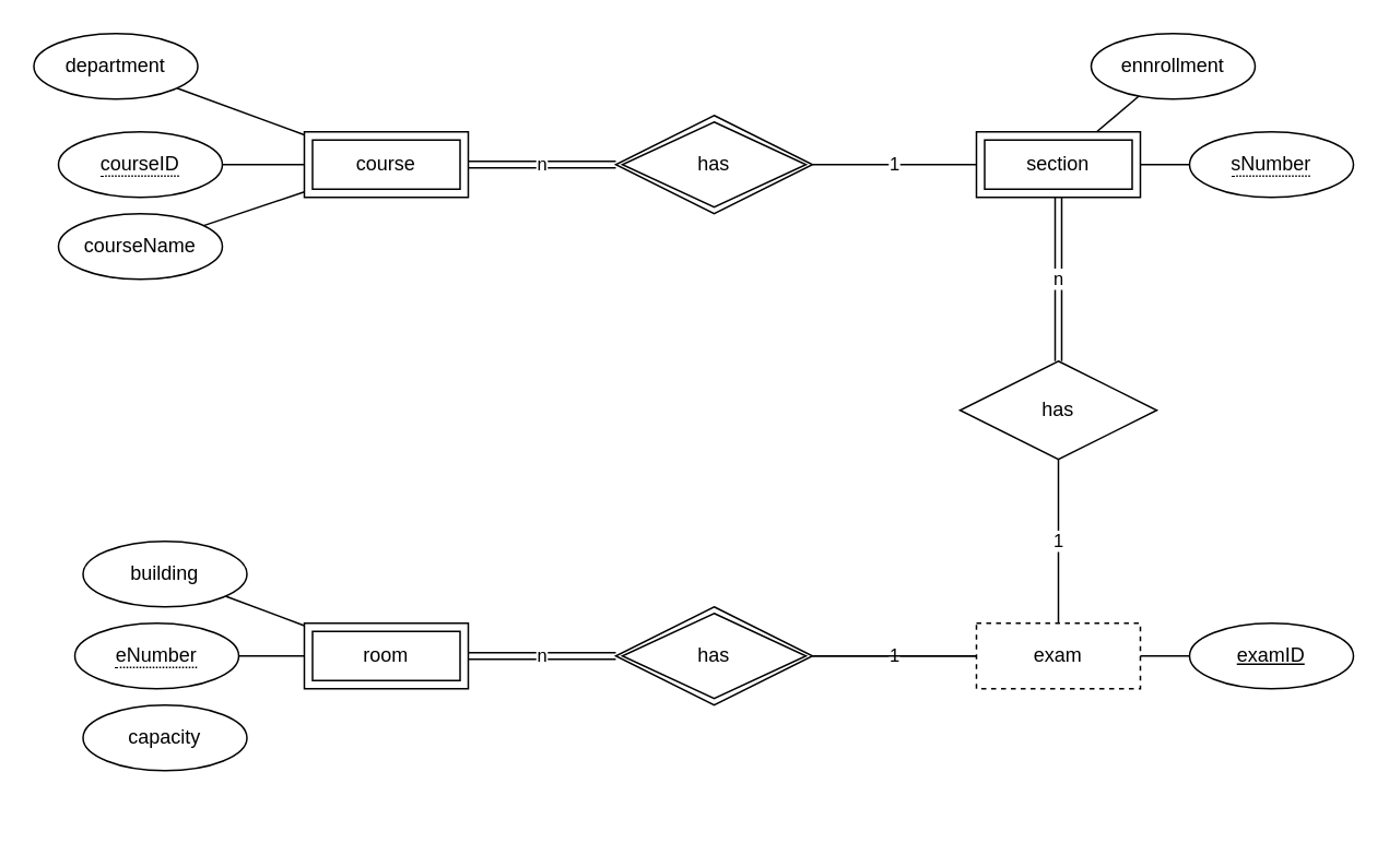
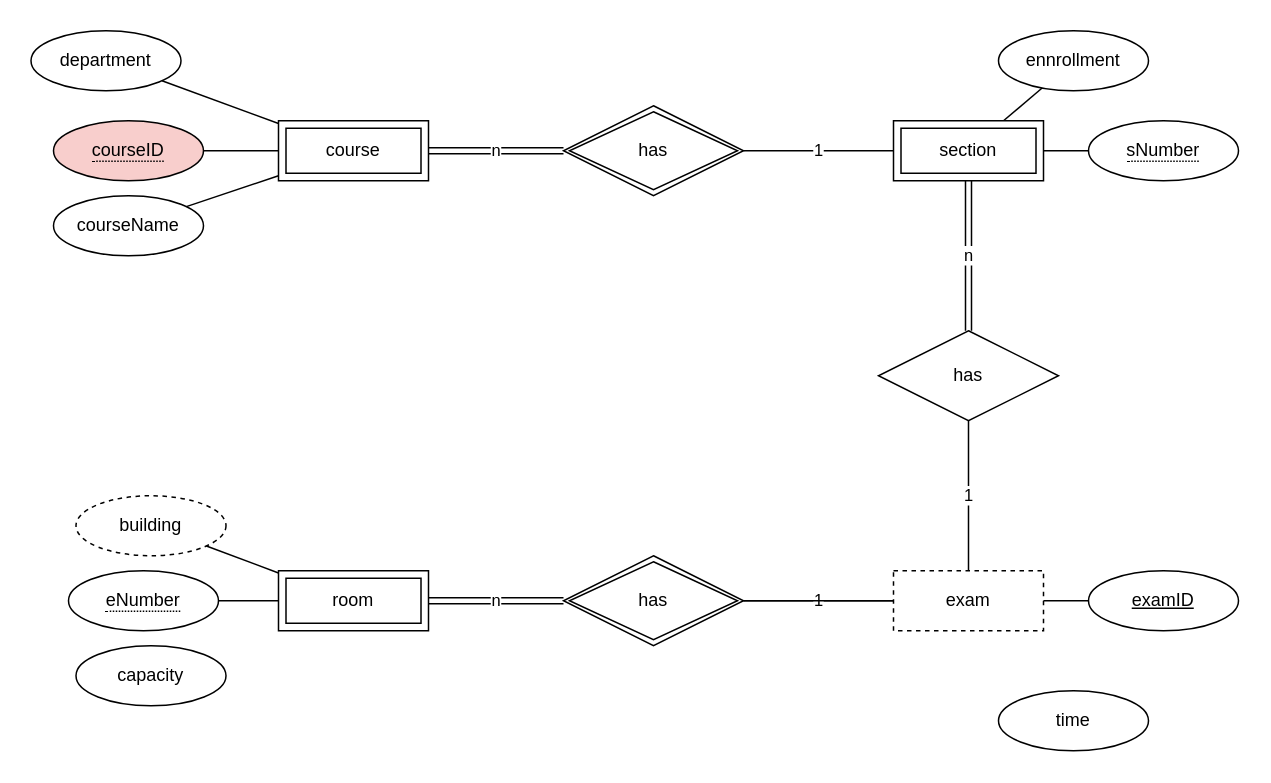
  <mxCell id="0" />
  <mxCell id="1" parent="0" />
  <mxCell id="2" style="rounded=0;orthogonalLoop=1;jettySize=auto;html=1;startArrow=none;startFill=0;endArrow=none;endFill=0;" parent="1" source="24" target="22" edge="1"><mxGeometry relative="1" as="geometry"><mxPoint x="125" y="100" as="sourcePoint" /><mxPoint x="185" y="100" as="targetPoint" /></mxGeometry></mxCell>
  <mxCell id="3" style="edgeStyle=none;rounded=0;orthogonalLoop=1;jettySize=auto;html=1;startArrow=none;startFill=0;endArrow=none;endFill=0;" parent="1" source="4" target="22" edge="1"><mxGeometry relative="1" as="geometry"><mxPoint x="185" y="116.667" as="targetPoint" /></mxGeometry></mxCell>
  <mxCell id="4" value="courseName" style="ellipse;whiteSpace=wrap;html=1;align=center;" parent="1" vertex="1"><mxGeometry x="35" y="130" width="100" height="40" as="geometry" /></mxCell>
  <mxCell id="5" style="edgeStyle=none;rounded=0;orthogonalLoop=1;jettySize=auto;html=1;startArrow=none;startFill=0;endArrow=none;endFill=0;" parent="1" source="6" target="22" edge="1"><mxGeometry relative="1" as="geometry"><mxPoint x="185" y="83.333" as="targetPoint" /></mxGeometry></mxCell>
  <mxCell id="6" value="department" style="ellipse;whiteSpace=wrap;html=1;align=center;" parent="1" vertex="1"><mxGeometry x="20" y="20" width="100" height="40" as="geometry" /></mxCell>
  <mxCell id="7" value="n" style="rounded=0;orthogonalLoop=1;jettySize=auto;html=1;endArrow=none;endFill=0;shape=link;" edge="1" parent="1" source="32" target="26"><mxGeometry relative="1" as="geometry"><mxPoint x="645" y="120" as="sourcePoint" /></mxGeometry></mxCell>
  <mxCell id="8" style="rounded=0;orthogonalLoop=1;jettySize=auto;html=1;startArrow=none;startFill=0;endArrow=none;endFill=0;" parent="1" source="33" edge="1"><mxGeometry relative="1" as="geometry"><mxPoint x="725" y="100" as="sourcePoint" /><mxPoint x="695" y="100" as="targetPoint" /></mxGeometry></mxCell>
  <mxCell id="9" style="edgeStyle=none;rounded=0;orthogonalLoop=1;jettySize=auto;html=1;startArrow=none;startFill=0;endArrow=none;endFill=0;" parent="1" source="10" edge="1"><mxGeometry relative="1" as="geometry"><mxPoint x="668.333" y="80" as="targetPoint" /></mxGeometry></mxCell>
  <mxCell id="10" value="&lt;span&gt;ennrollment&lt;/span&gt;" style="ellipse;whiteSpace=wrap;html=1;align=center;" parent="1" vertex="1"><mxGeometry x="665" y="20" width="100" height="40" as="geometry" /></mxCell>
  <mxCell id="11" value="1" style="edgeStyle=none;rounded=0;orthogonalLoop=1;jettySize=auto;html=1;startArrow=none;startFill=0;endArrow=none;endFill=0;" parent="1" target="32" edge="1"><mxGeometry relative="1" as="geometry"><mxPoint x="495" y="100" as="sourcePoint" /><mxPoint x="595" y="100" as="targetPoint" /></mxGeometry></mxCell>
  <mxCell id="12" value="n" style="edgeStyle=none;rounded=0;orthogonalLoop=1;jettySize=auto;html=1;startArrow=none;startFill=0;endArrow=none;endFill=0;shape=link;" parent="1" source="23" target="22" edge="1"><mxGeometry relative="1" as="geometry"><mxPoint x="375" y="100" as="sourcePoint" /><mxPoint x="285" y="100" as="targetPoint" /></mxGeometry></mxCell>
  <mxCell id="13" value="1" style="rounded=0;orthogonalLoop=1;jettySize=auto;html=1;endArrow=none;endFill=0;" edge="1" parent="1" source="14" target="26"><mxGeometry relative="1" as="geometry" /></mxCell>
  <mxCell id="14" value="exam" style="whiteSpace=wrap;html=1;align=center;dashed=1;" parent="1" vertex="1"><mxGeometry x="595" y="380" width="100" height="40" as="geometry" /></mxCell>
  <mxCell id="15" style="rounded=0;orthogonalLoop=1;jettySize=auto;html=1;startArrow=none;startFill=0;endArrow=none;endFill=0;" parent="1" source="16" target="14" edge="1"><mxGeometry relative="1" as="geometry" /></mxCell>
  <mxCell id="16" value="examID" style="ellipse;whiteSpace=wrap;html=1;align=center;fontStyle=4" parent="1" vertex="1"><mxGeometry x="725" y="380" width="100" height="40" as="geometry" /></mxCell>
+ <mxCell id="17" value="&lt;span&gt;time&lt;/span&gt;" style="ellipse;whiteSpace=wrap;html=1;align=center;" parent="1" vertex="1"><mxGeometry x="665" y="460" width="100" height="40" as="geometry" /></mxCell>
  <mxCell id="18" value="n" style="edgeStyle=none;rounded=0;orthogonalLoop=1;jettySize=auto;html=1;endArrow=none;endFill=0;shape=link;" edge="1" parent="1" source="28" target="31"><mxGeometry relative="1" as="geometry"><mxPoint x="280" y="400" as="sourcePoint" /><mxPoint x="375" y="400" as="targetPoint" /></mxGeometry></mxCell>
  <mxCell id="19" style="rounded=0;orthogonalLoop=1;jettySize=auto;html=1;startArrow=none;startFill=0;endArrow=none;endFill=0;" parent="1" source="29" target="28" edge="1"><mxGeometry relative="1" as="geometry"><mxPoint x="140" y="400" as="sourcePoint" /><mxPoint x="180" y="400" as="targetPoint" /></mxGeometry></mxCell>
  <mxCell id="20" style="edgeStyle=none;rounded=0;orthogonalLoop=1;jettySize=auto;html=1;startArrow=none;startFill=0;endArrow=none;endFill=0;" parent="1" source="21" target="28" edge="1"><mxGeometry relative="1" as="geometry"><mxPoint x="180" y="380.769" as="targetPoint" /></mxGeometry></mxCell>
- <mxCell id="21" value="&lt;span&gt;building&lt;/span&gt;" style="ellipse;whiteSpace=wrap;html=1;align=center;" parent="1" vertex="1"><mxGeometry x="50" y="330" width="100" height="40" as="geometry" /></mxCell>
+ <mxCell id="21" value="&lt;span&gt;building&lt;/span&gt;" style="ellipse;whiteSpace=wrap;html=1;align=center;dashed=1;" parent="1" vertex="1"><mxGeometry x="50" y="330" width="100" height="40" as="geometry" /></mxCell>
  <mxCell id="22" value="course" style="shape=ext;margin=3;double=1;whiteSpace=wrap;html=1;align=center;" parent="1" vertex="1"><mxGeometry x="185" y="80" width="100" height="40" as="geometry" /></mxCell>
  <mxCell id="23" value="has" style="shape=rhombus;double=1;perimeter=rhombusPerimeter;whiteSpace=wrap;html=1;align=center;" parent="1" vertex="1"><mxGeometry x="375" y="70" width="120" height="60" as="geometry" /></mxCell>
- <mxCell id="24" value="&lt;span style=&quot;border-bottom: 1px dotted&quot;&gt;courseID&lt;/span&gt;" style="ellipse;whiteSpace=wrap;html=1;align=center;" parent="1" vertex="1"><mxGeometry x="35" y="80" width="100" height="40" as="geometry" /></mxCell>
+ <mxCell id="24" value="&lt;span style=&quot;border-bottom: 1px dotted&quot;&gt;courseID&lt;/span&gt;" style="ellipse;whiteSpace=wrap;html=1;align=center;fillColor=#f8cecc;" parent="1" vertex="1"><mxGeometry x="35" y="80" width="100" height="40" as="geometry" /></mxCell>
  <mxCell id="25" value="&lt;span&gt;capacity&lt;/span&gt;" style="ellipse;whiteSpace=wrap;html=1;align=center;" parent="1" vertex="1"><mxGeometry x="50" y="430" width="100" height="40" as="geometry" /></mxCell>
  <mxCell id="26" value="has" style="shape=rhombus;perimeter=rhombusPerimeter;whiteSpace=wrap;html=1;align=center;" vertex="1" parent="1"><mxGeometry x="585" y="220" width="120" height="60" as="geometry" /></mxCell>
  <mxCell id="27" value="1" style="edgeStyle=none;rounded=0;orthogonalLoop=1;jettySize=auto;html=1;endArrow=none;endFill=0;" edge="1" parent="1" target="14"><mxGeometry relative="1" as="geometry"><mxPoint x="495" y="400" as="sourcePoint" /></mxGeometry></mxCell>
  <mxCell id="28" value="room" style="shape=ext;margin=3;double=1;whiteSpace=wrap;html=1;align=center;" vertex="1" parent="1"><mxGeometry x="185" y="380" width="100" height="40" as="geometry" /></mxCell>
  <mxCell id="29" value="&lt;span style=&quot;border-bottom: 1px dotted&quot;&gt;eNumber&lt;/span&gt;" style="ellipse;whiteSpace=wrap;html=1;align=center;" vertex="1" parent="1"><mxGeometry x="45" y="380" width="100" height="40" as="geometry" /></mxCell>
  <mxCell id="30" value="" style="edgeStyle=none;rounded=0;orthogonalLoop=1;jettySize=auto;html=1;endArrow=none;endFill=0;" edge="1" parent="1" source="31" target="14"><mxGeometry relative="1" as="geometry" /></mxCell>
  <mxCell id="31" value="has" style="shape=rhombus;double=1;perimeter=rhombusPerimeter;whiteSpace=wrap;html=1;align=center;" vertex="1" parent="1"><mxGeometry x="375" y="370" width="120" height="60" as="geometry" /></mxCell>
  <mxCell id="32" value="section" style="shape=ext;margin=3;double=1;whiteSpace=wrap;html=1;align=center;" vertex="1" parent="1"><mxGeometry x="595" y="80" width="100" height="40" as="geometry" /></mxCell>
  <mxCell id="33" value="&lt;span style=&quot;border-bottom: 1px dotted&quot;&gt;sNumber&lt;/span&gt;" style="ellipse;whiteSpace=wrap;html=1;align=center;" vertex="1" parent="1"><mxGeometry x="725" y="80" width="100" height="40" as="geometry" /></mxCell>
